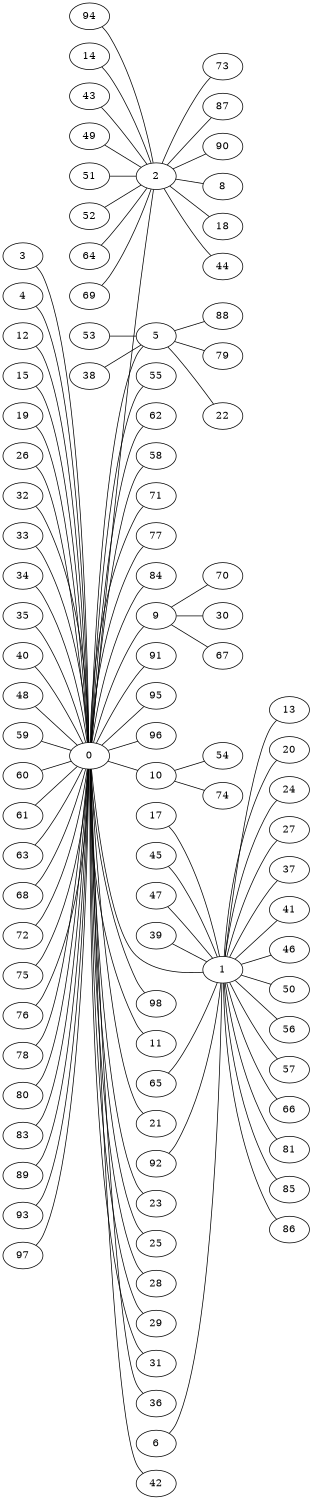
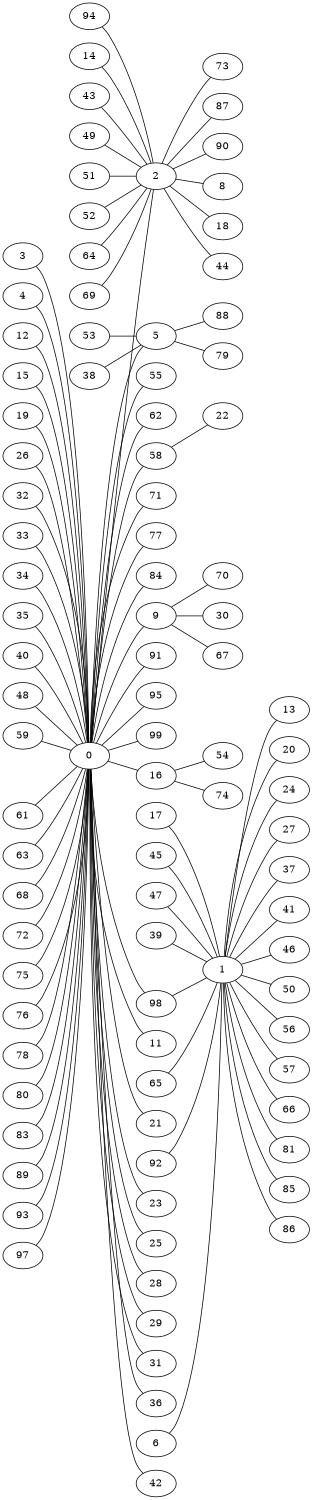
  graph {
    rankdir=LR
    0
    1
    2
    5
    9
-   10
+   10 [label=16]
    11
    21
    23
    25
    28
    29
    31
    36
    42
    55
    58
    62
    71
    77
    84
    91
    95
-   96
+   96 [label=99]
    98
    13
    20
    24
    27
    37
    41
    46
    50
    56
    57
    66
    81
    85
    86
    8
    18
    44
    73
    87
    90
    22
    79
    88
    30
    67
    70
    54
    74
    3
    4
    12
    15
    19
    26
    32
    33
    34
    35
    40
    48
    59
-   60
    61
    63
    68
    72
    75
    76
    78
    80
    83
    89
    93
    97
    6
    17
    39
    45
    47
    65
    92
    14
    43
    49
    51
    52
    64
    69
    94
    38
    53
-   0 -- 1
+   98 -- 1
    0 -- 2
    0 -- 5
    0 -- 9
    0 -- 10
    0 -- 11
    0 -- 21
    0 -- 23
    0 -- 25
    0 -- 28
    0 -- 29
    0 -- 31
    0 -- 36
    0 -- 42
    0 -- 55
    0 -- 58
    0 -- 62
    0 -- 71
    0 -- 77
    0 -- 84
    0 -- 91
    0 -- 95
    0 -- 96
    0 -- 98
    1 -- 13
    1 -- 20
    1 -- 24
    1 -- 27
    1 -- 37
    1 -- 41
    1 -- 46
    1 -- 50
    1 -- 56
    1 -- 57
    1 -- 66
    1 -- 81
    1 -- 85
    1 -- 86
    2 -- 8
    2 -- 18
    2 -- 44
    2 -- 73
    2 -- 87
    2 -- 90
-   5 -- 22
+   58 -- 22
    5 -- 79
    5 -- 88
    9 -- 30
    9 -- 67
    9 -- 70
    10 -- 54
    10 -- 74
    3 -- 0
    4 -- 0
    12 -- 0
    15 -- 0
    19 -- 0
    26 -- 0
    32 -- 0
    33 -- 0
    34 -- 0
    35 -- 0
    40 -- 0
    48 -- 0
    59 -- 0
-   60 -- 0
    61 -- 0
    63 -- 0
    68 -- 0
    72 -- 0
    75 -- 0
    76 -- 0
    78 -- 0
    80 -- 0
    83 -- 0
    89 -- 0
    93 -- 0
    97 -- 0
    6 -- 1
    17 -- 1
    39 -- 1
    45 -- 1
    47 -- 1
    65 -- 1
    92 -- 1
    14 -- 2
    43 -- 2
    49 -- 2
    51 -- 2
    52 -- 2
    64 -- 2
    69 -- 2
    94 -- 2
    38 -- 5
    53 -- 5
  }
